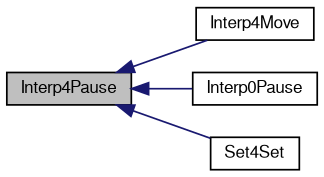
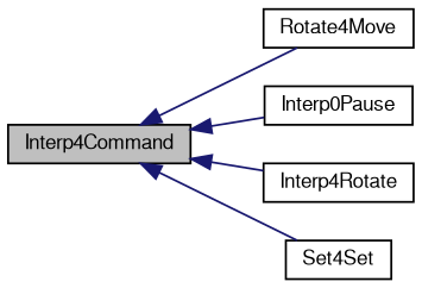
  digraph {
    rankdir=LR
    node [color=black fillcolor=white fontname=FreeSans fontsize=10 shape=record style=filled]
    edge [color=midnightblue dir=back fontname=FreeSans fontsize=10 labelfontname=FreeSans labelfontsize=10 style=solid]
-   n1 [fillcolor=grey75 fontcolor=black height=0.2 label=Interp4Pause width=0.4]
-   n2 [height=0.2 label=Interp4Move width=0.4]
+   n1 [fillcolor=grey75 fontcolor=black height=0.2 label=Interp4Command width=0.4]
+   n2 [height=0.2 label=Rotate4Move width=0.4]
    n3 [height=0.2 label=Interp0Pause width=0.4]
+   n4 [height=0.2 label=Interp4Rotate width=0.4]
    n5 [height=0.2 label=Set4Set width=0.4]
    n1 -> n2
    n1 -> n3
+   n1 -> n4
    n1 -> n5
  }
